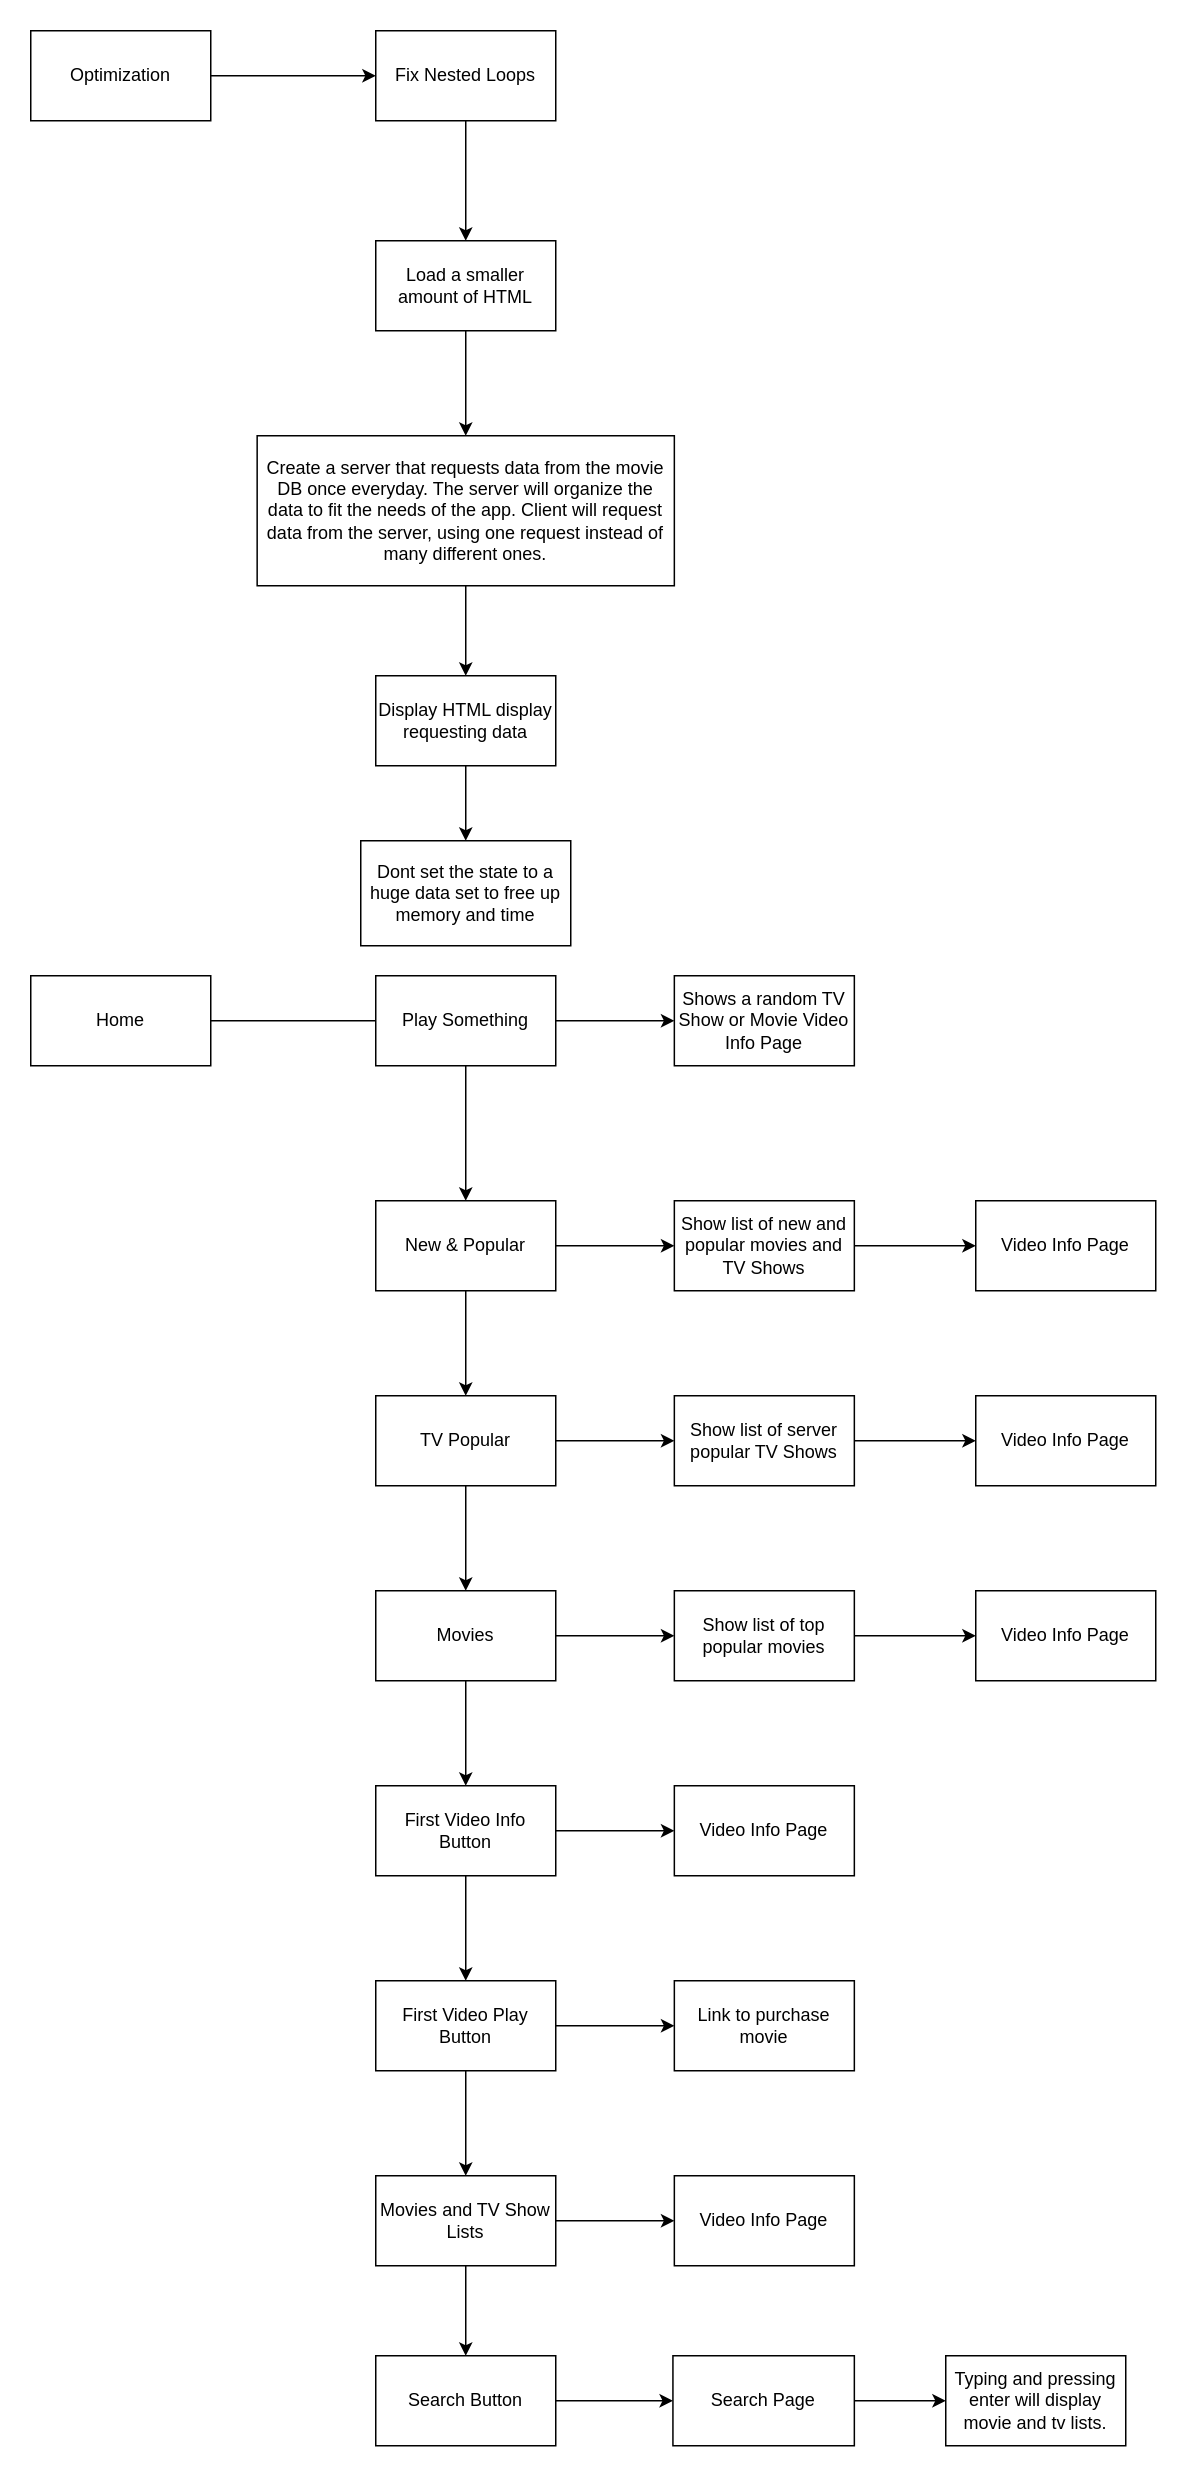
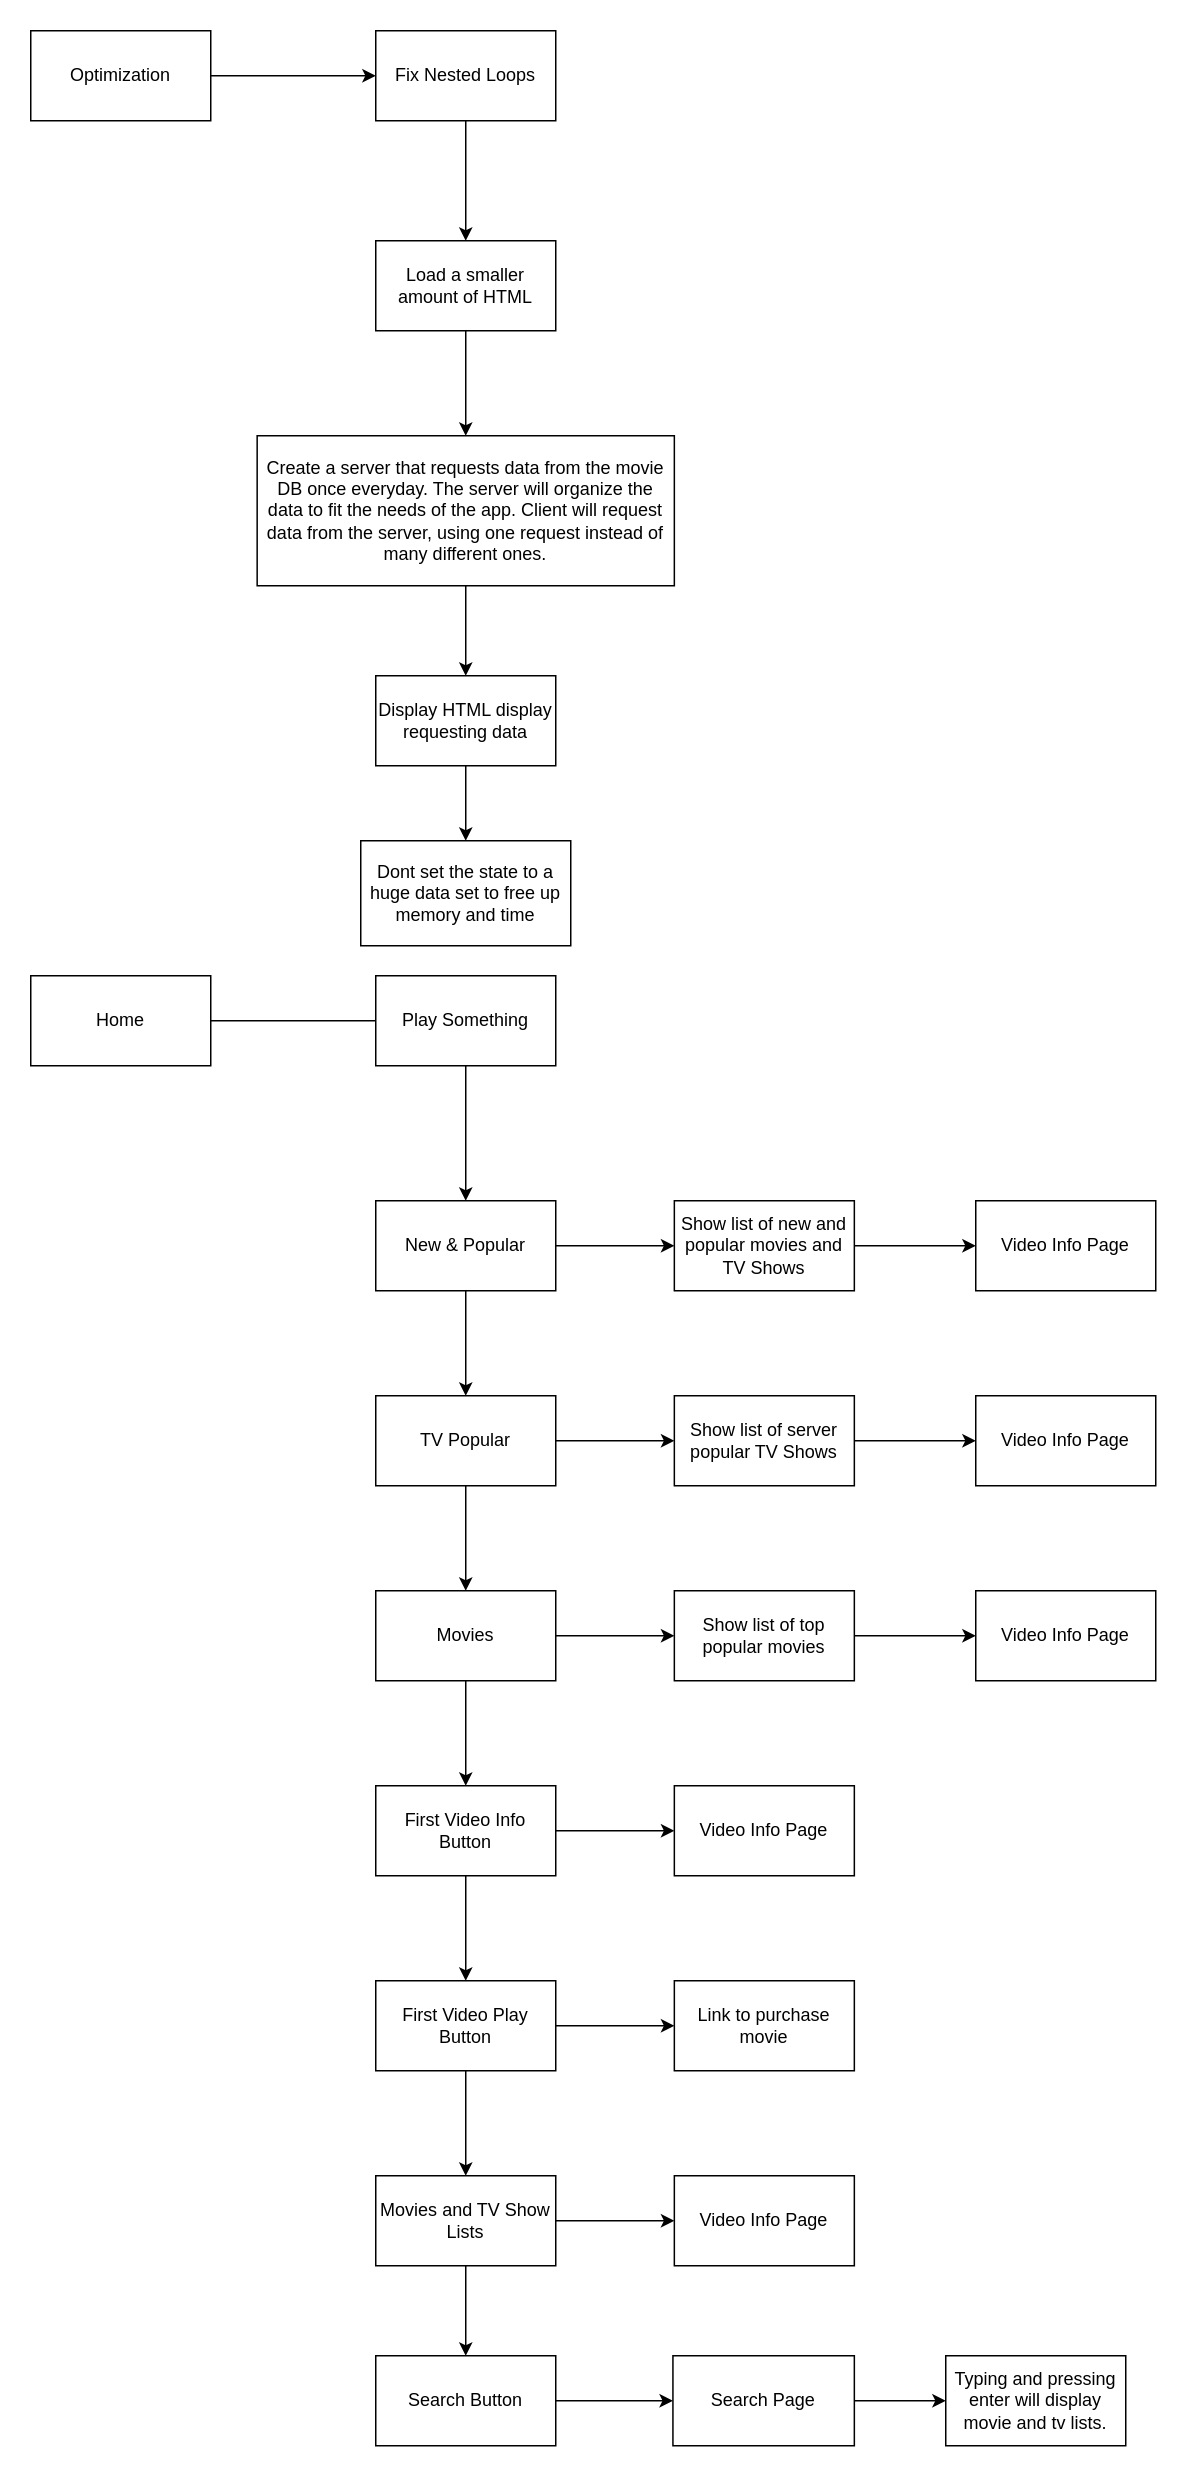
  <mxCell id="0" />
  <mxCell id="1" parent="0" />
  <mxCell id="2" style="edgeStyle=none;html=1;" parent="1" source="3" edge="1"><mxGeometry relative="1" as="geometry"><mxPoint x="250" y="50" as="targetPoint" /></mxGeometry></mxCell>
  <mxCell id="3" value="Optimization" style="whiteSpace=wrap;html=1;" parent="1" vertex="1"><mxGeometry x="20" y="20" width="120" height="60" as="geometry" /></mxCell>
  <mxCell id="4" style="edgeStyle=none;html=1;entryX=0.5;entryY=0;entryDx=0;entryDy=0;" parent="1" source="5" target="7" edge="1"><mxGeometry relative="1" as="geometry" /></mxCell>
  <mxCell id="5" value="Fix Nested Loops" style="whiteSpace=wrap;html=1;" parent="1" vertex="1"><mxGeometry x="250" y="20" width="120" height="60" as="geometry" /></mxCell>
  <mxCell id="6" style="edgeStyle=none;html=1;entryX=0.5;entryY=0;entryDx=0;entryDy=0;" parent="1" source="7" target="9" edge="1"><mxGeometry relative="1" as="geometry" /></mxCell>
  <mxCell id="7" value="Load a smaller amount of HTML" style="whiteSpace=wrap;html=1;" parent="1" vertex="1"><mxGeometry x="250" y="160" width="120" height="60" as="geometry" /></mxCell>
  <mxCell id="8" style="edgeStyle=none;html=1;entryX=0.5;entryY=0;entryDx=0;entryDy=0;" parent="1" source="9" target="11" edge="1"><mxGeometry relative="1" as="geometry" /></mxCell>
  <mxCell id="9" value="Create a server that requests data from the movie DB once everyday. The server will organize the data to fit the needs of the app. Client will request data from the server, using one request instead of many different ones." style="whiteSpace=wrap;html=1;" parent="1" vertex="1"><mxGeometry x="170.94" y="290" width="278.12" height="100" as="geometry" /></mxCell>
  <mxCell id="10" style="edgeStyle=none;html=1;" edge="1" parent="1" source="11" target="53"><mxGeometry relative="1" as="geometry" /></mxCell>
  <mxCell id="11" value="Display HTML display requesting data" style="whiteSpace=wrap;html=1;" parent="1" vertex="1"><mxGeometry x="250" y="450" width="120" height="60" as="geometry" /></mxCell>
  <mxCell id="12" style="edgeStyle=none;html=1;" edge="1" parent="1" source="13"><mxGeometry relative="1" as="geometry"><mxPoint x="260" y="680" as="targetPoint" /></mxGeometry></mxCell>
  <mxCell id="13" value="Home" style="whiteSpace=wrap;html=1;" vertex="1" parent="1"><mxGeometry x="20" y="650" width="120" height="60" as="geometry" /></mxCell>
  <mxCell id="14" style="edgeStyle=none;html=1;entryX=0.5;entryY=0;entryDx=0;entryDy=0;" edge="1" parent="1" source="16" target="19"><mxGeometry relative="1" as="geometry" /></mxCell>
- <mxCell id="15" style="edgeStyle=none;html=1;" edge="1" parent="1" source="16" target="36"><mxGeometry relative="1" as="geometry" /></mxCell>
  <mxCell id="16" value="Play Something" style="whiteSpace=wrap;html=1;" vertex="1" parent="1"><mxGeometry x="250" y="650" width="120" height="60" as="geometry" /></mxCell>
  <mxCell id="17" style="edgeStyle=none;html=1;" edge="1" parent="1" source="19"><mxGeometry relative="1" as="geometry"><mxPoint x="310" y="930" as="targetPoint" /></mxGeometry></mxCell>
  <mxCell id="18" style="edgeStyle=none;html=1;entryX=0;entryY=0.5;entryDx=0;entryDy=0;" edge="1" parent="1" source="19" target="38"><mxGeometry relative="1" as="geometry"><mxPoint x="440" y="830" as="targetPoint" /></mxGeometry></mxCell>
  <mxCell id="19" value="New &amp;amp; Popular" style="whiteSpace=wrap;html=1;" vertex="1" parent="1"><mxGeometry x="250" y="800" width="120" height="60" as="geometry" /></mxCell>
  <mxCell id="20" style="edgeStyle=none;html=1;entryX=0.5;entryY=0;entryDx=0;entryDy=0;" edge="1" parent="1" source="22" target="25"><mxGeometry relative="1" as="geometry" /></mxCell>
  <mxCell id="21" style="edgeStyle=none;html=1;entryX=0;entryY=0.5;entryDx=0;entryDy=0;" edge="1" parent="1" source="22" target="40"><mxGeometry relative="1" as="geometry" /></mxCell>
  <mxCell id="22" value="TV Popular" style="whiteSpace=wrap;html=1;" vertex="1" parent="1"><mxGeometry x="250" y="930" width="120" height="60" as="geometry" /></mxCell>
  <mxCell id="23" style="edgeStyle=none;html=1;entryX=0.5;entryY=0;entryDx=0;entryDy=0;" edge="1" parent="1" source="25" target="28"><mxGeometry relative="1" as="geometry" /></mxCell>
  <mxCell id="24" style="edgeStyle=none;html=1;entryX=0;entryY=0.5;entryDx=0;entryDy=0;" edge="1" parent="1" source="25" target="44"><mxGeometry relative="1" as="geometry" /></mxCell>
  <mxCell id="25" value="Movies" style="whiteSpace=wrap;html=1;" vertex="1" parent="1"><mxGeometry x="250" y="1060" width="120" height="60" as="geometry" /></mxCell>
  <mxCell id="26" style="edgeStyle=none;html=1;entryX=0.5;entryY=0;entryDx=0;entryDy=0;" edge="1" parent="1" source="28" target="31"><mxGeometry relative="1" as="geometry" /></mxCell>
  <mxCell id="27" value="" style="edgeStyle=none;html=1;" edge="1" parent="1" source="28" target="46"><mxGeometry relative="1" as="geometry" /></mxCell>
  <mxCell id="28" value="First Video Info Button" style="whiteSpace=wrap;html=1;" vertex="1" parent="1"><mxGeometry x="250" y="1190" width="120" height="60" as="geometry" /></mxCell>
  <mxCell id="29" style="edgeStyle=none;html=1;entryX=0.5;entryY=0;entryDx=0;entryDy=0;" edge="1" parent="1" source="31" target="34"><mxGeometry relative="1" as="geometry" /></mxCell>
  <mxCell id="30" style="edgeStyle=none;html=1;entryX=0;entryY=0.5;entryDx=0;entryDy=0;" edge="1" parent="1" source="31" target="47"><mxGeometry relative="1" as="geometry" /></mxCell>
  <mxCell id="31" value="First Video Play Button" style="whiteSpace=wrap;html=1;" vertex="1" parent="1"><mxGeometry x="250" y="1320" width="120" height="60" as="geometry" /></mxCell>
  <mxCell id="32" style="edgeStyle=none;html=1;entryX=0;entryY=0.5;entryDx=0;entryDy=0;" edge="1" parent="1" source="34" target="35"><mxGeometry relative="1" as="geometry" /></mxCell>
  <mxCell id="33" style="edgeStyle=none;html=1;" edge="1" parent="1" source="34" target="49"><mxGeometry relative="1" as="geometry" /></mxCell>
  <mxCell id="34" value="Movies and TV Show Lists" style="whiteSpace=wrap;html=1;" vertex="1" parent="1"><mxGeometry x="250" y="1450" width="120" height="60" as="geometry" /></mxCell>
  <mxCell id="35" value="Video Info Page" style="whiteSpace=wrap;html=1;" vertex="1" parent="1"><mxGeometry x="449.06" y="1450" width="120" height="60" as="geometry" /></mxCell>
- <mxCell id="36" value="Shows a random TV Show or Movie Video Info Page" style="whiteSpace=wrap;html=1;" vertex="1" parent="1"><mxGeometry x="449.06" y="650" width="120" height="60" as="geometry" /></mxCell>
  <mxCell id="37" style="edgeStyle=none;html=1;entryX=0;entryY=0.5;entryDx=0;entryDy=0;" edge="1" parent="1" source="38" target="42"><mxGeometry relative="1" as="geometry" /></mxCell>
  <mxCell id="38" value="Show list of new and popular movies and TV Shows" style="whiteSpace=wrap;html=1;" vertex="1" parent="1"><mxGeometry x="449.06" y="800" width="120" height="60" as="geometry" /></mxCell>
  <mxCell id="39" style="edgeStyle=none;html=1;entryX=0;entryY=0.5;entryDx=0;entryDy=0;" edge="1" parent="1" source="40" target="41"><mxGeometry relative="1" as="geometry" /></mxCell>
  <mxCell id="40" value="Show list of server popular TV Shows" style="whiteSpace=wrap;html=1;" vertex="1" parent="1"><mxGeometry x="449.06" y="930" width="120" height="60" as="geometry" /></mxCell>
  <mxCell id="41" value="Video Info Page" style="whiteSpace=wrap;html=1;" vertex="1" parent="1"><mxGeometry x="650" y="930" width="120" height="60" as="geometry" /></mxCell>
  <mxCell id="42" value="Video Info Page" style="whiteSpace=wrap;html=1;" vertex="1" parent="1"><mxGeometry x="650" y="800" width="120" height="60" as="geometry" /></mxCell>
  <mxCell id="43" style="edgeStyle=none;html=1;entryX=0;entryY=0.5;entryDx=0;entryDy=0;" edge="1" parent="1" source="44" target="45"><mxGeometry relative="1" as="geometry" /></mxCell>
  <mxCell id="44" value="&lt;span&gt;Show list of top popular movies&lt;/span&gt;" style="whiteSpace=wrap;html=1;" vertex="1" parent="1"><mxGeometry x="449.06" y="1060" width="120" height="60" as="geometry" /></mxCell>
  <mxCell id="45" value="Video Info Page" style="whiteSpace=wrap;html=1;" vertex="1" parent="1"><mxGeometry x="650" y="1060" width="120" height="60" as="geometry" /></mxCell>
  <mxCell id="46" value="Video Info Page" style="whiteSpace=wrap;html=1;" vertex="1" parent="1"><mxGeometry x="449.06" y="1190" width="120" height="60" as="geometry" /></mxCell>
  <mxCell id="47" value="Link to purchase movie" style="whiteSpace=wrap;html=1;" vertex="1" parent="1"><mxGeometry x="449.06" y="1320" width="120" height="60" as="geometry" /></mxCell>
  <mxCell id="48" style="edgeStyle=none;html=1;entryX=0;entryY=0.5;entryDx=0;entryDy=0;" edge="1" parent="1" source="49" target="51"><mxGeometry relative="1" as="geometry" /></mxCell>
  <mxCell id="49" value="Search Button" style="whiteSpace=wrap;html=1;" vertex="1" parent="1"><mxGeometry x="250" y="1570" width="120" height="60" as="geometry" /></mxCell>
  <mxCell id="50" style="edgeStyle=none;html=1;" edge="1" parent="1" source="51"><mxGeometry relative="1" as="geometry"><mxPoint x="630" y="1600" as="targetPoint" /></mxGeometry></mxCell>
  <mxCell id="51" value="Search Page" style="whiteSpace=wrap;html=1;" vertex="1" parent="1"><mxGeometry x="448.12" y="1570" width="120.94" height="60" as="geometry" /></mxCell>
  <mxCell id="52" value="&lt;span&gt;Typing and pressing enter will display movie and tv lists.&lt;/span&gt;" style="whiteSpace=wrap;html=1;" vertex="1" parent="1"><mxGeometry x="630" y="1570" width="120" height="60" as="geometry" /></mxCell>
  <mxCell id="53" value="Dont set the state to a huge data set to free up memory and time" style="whiteSpace=wrap;html=1;" vertex="1" parent="1"><mxGeometry x="240" y="560" width="140" height="70" as="geometry" /></mxCell>
